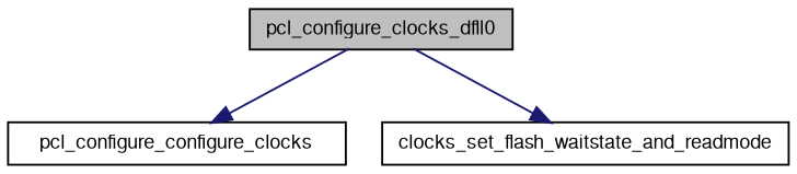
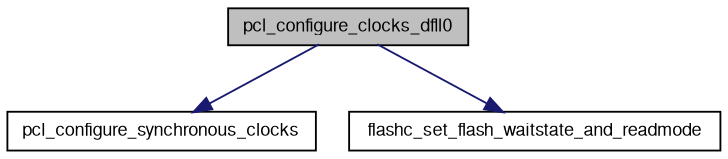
  digraph {
    rankdir=TB
    node [color=black fillcolor=white fontname=FreeSans fontsize=10 shape=record style=filled]
    edge [color=midnightblue fontname=FreeSans fontsize=10 labelfontname=FreeSans labelfontsize=10 style=solid]
    n1 [fillcolor=grey75 fontcolor=black height=0.2 label=pcl_configure_clocks_dfll0 width=0.4]
-   n2 [height=0.2 label=pcl_configure_configure_clocks width=0.4]
-   n3 [height=0.2 label=clocks_set_flash_waitstate_and_readmode width=0.4]
+   n2 [height=0.2 label=pcl_configure_synchronous_clocks width=0.4]
+   n3 [height=0.2 label=flashc_set_flash_waitstate_and_readmode width=0.4]
    n1 -> n2
    n1 -> n3
  }
